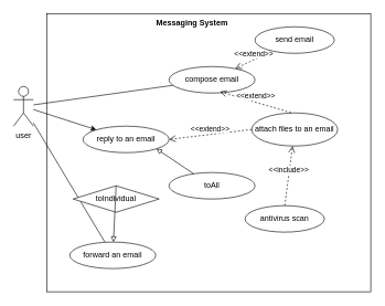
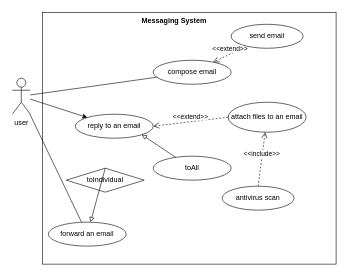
  <mxCell id="0" />
  <mxCell id="1" parent="0" />
  <mxCell id="2" value="" style="html=1;whiteSpace=wrap;" parent="1" vertex="1"><mxGeometry x="70" y="20" width="490" height="420" as="geometry" /></mxCell>
  <mxCell id="3" value="user" style="shape=umlActor;verticalLabelPosition=bottom;verticalAlign=top;html=1;outlineConnect=0;" parent="1" vertex="1"><mxGeometry x="20" y="130" width="30" height="60" as="geometry" /></mxCell>
  <mxCell id="4" value="" style="endArrow=none;html=1;rounded=0;" parent="1" source="3" target="5" edge="1"><mxGeometry width="50" height="50" relative="1" as="geometry"><mxPoint x="100" y="150" as="sourcePoint" /><mxPoint x="123.809" y="125.111" as="targetPoint" /></mxGeometry></mxCell>
  <mxCell id="5" value="compose email" style="ellipse;whiteSpace=wrap;html=1;" parent="1" vertex="1"><mxGeometry x="255" y="100" width="130" height="40" as="geometry" /></mxCell>
  <mxCell id="6" value="" style="endArrow=classic;html=1;rounded=0;" parent="1" source="3" target="7" edge="1"><mxGeometry width="50" height="50" relative="1" as="geometry"><mxPoint x="270" y="260" as="sourcePoint" /><mxPoint x="130" y="170" as="targetPoint" /></mxGeometry></mxCell>
  <mxCell id="7" value="reply to an email" style="ellipse;whiteSpace=wrap;html=1;" parent="1" vertex="1"><mxGeometry x="125" y="190" width="130" height="40" as="geometry" /></mxCell>
  <mxCell id="8" value="&amp;lt;&amp;lt;extend&amp;gt;&amp;gt;" style="html=1;verticalAlign=bottom;endArrow=open;dashed=1;endSize=8;curved=0;rounded=0;" parent="1" source="9" target="5" edge="1"><mxGeometry relative="1" as="geometry"><mxPoint x="370" y="110" as="sourcePoint" /><mxPoint x="250" y="240" as="targetPoint" /></mxGeometry></mxCell>
  <mxCell id="9" value="send email" style="ellipse;whiteSpace=wrap;html=1;" parent="1" vertex="1"><mxGeometry x="385" y="40" width="120" height="40" as="geometry" /></mxCell>
  <mxCell id="10" value="" style="endArrow=none;html=1;rounded=0;" parent="1" source="3" target="11" edge="1"><mxGeometry width="50" height="50" relative="1" as="geometry"><mxPoint x="30" y="159.998" as="sourcePoint" /><mxPoint x="225.773" y="212.9" as="targetPoint" /></mxGeometry></mxCell>
- <mxCell id="11" value="forward an email" style="ellipse;whiteSpace=wrap;html=1;" parent="1" vertex="1"><mxGeometry x="105" y="365" width="130" height="40" as="geometry" /></mxCell>
+ <mxCell id="11" value="forward an email" style="ellipse;whiteSpace=wrap;html=1;" parent="1" vertex="1"><mxGeometry x="80" y="370" width="130" height="40" as="geometry" /></mxCell>
  <mxCell id="12" value="attach files to an email" style="ellipse;whiteSpace=wrap;html=1;" parent="1" vertex="1"><mxGeometry x="380" y="170" width="130" height="50" as="geometry" /></mxCell>
  <mxCell id="13" value="&amp;lt;&amp;lt;include&amp;gt;&amp;gt;" style="html=1;verticalAlign=bottom;endArrow=open;dashed=1;endSize=8;curved=0;rounded=0;exitX=0.5;exitY=0;exitDx=0;exitDy=0;" parent="1" source="14" target="12" edge="1"><mxGeometry relative="1" as="geometry"><mxPoint x="370" y="260" as="sourcePoint" /><mxPoint x="230" y="240" as="targetPoint" /></mxGeometry></mxCell>
  <mxCell id="14" value="antivirus scan" style="ellipse;whiteSpace=wrap;html=1;" parent="1" vertex="1"><mxGeometry x="370" y="310" width="120" height="40" as="geometry" /></mxCell>
  <mxCell id="15" value="Messaging System" style="text;html=1;align=center;verticalAlign=middle;whiteSpace=wrap;rounded=0;fontStyle=1" parent="1" vertex="1"><mxGeometry x="170" y="20" width="240" height="30" as="geometry" /></mxCell>
- <mxCell id="16" value="&amp;lt;&amp;lt;extend&amp;gt;&amp;gt;" style="html=1;verticalAlign=bottom;endArrow=open;dashed=1;endSize=8;curved=0;rounded=0;entryX=0.592;entryY=0.95;entryDx=0;entryDy=0;entryPerimeter=0;exitX=0.458;exitY=-0.008;exitDx=0;exitDy=0;exitPerimeter=0;" edge="1" parent="1" source="12" target="5"><mxGeometry relative="1" as="geometry"><mxPoint x="400" y="180.5" as="sourcePoint" /><mxPoint x="272" y="169.5" as="targetPoint" /></mxGeometry></mxCell>
  <mxCell id="17" value="&amp;lt;&amp;lt;extend&amp;gt;&amp;gt;" style="html=1;verticalAlign=bottom;endArrow=open;dashed=1;endSize=8;curved=0;rounded=0;entryX=1;entryY=0.5;entryDx=0;entryDy=0;exitX=0;exitY=0.5;exitDx=0;exitDy=0;" edge="1" parent="1" source="12" target="7"><mxGeometry relative="1" as="geometry"><mxPoint x="358" y="322" as="sourcePoint" /><mxPoint x="250" y="210" as="targetPoint" /></mxGeometry></mxCell>
  <mxCell id="18" value="toAll" style="ellipse;whiteSpace=wrap;html=1;" vertex="1" parent="1"><mxGeometry x="255" y="260" width="130" height="40" as="geometry" /></mxCell>
  <mxCell id="19" value="toIndividual" style="rhombus;whiteSpace=wrap;html=1;" vertex="1" parent="1"><mxGeometry x="110" y="280" width="130" height="40" as="geometry" /></mxCell>
  <mxCell id="20" value="" style="endArrow=block;html=1;rounded=0;exitX=0.5;exitY=0;exitDx=0;exitDy=0;endFill=0;" edge="1" parent="1" source="19" target="11"><mxGeometry width="50" height="50" relative="1" as="geometry"><mxPoint x="280" y="240" as="sourcePoint" /><mxPoint x="330" y="190" as="targetPoint" /></mxGeometry></mxCell>
  <mxCell id="21" value="" style="endArrow=block;html=1;rounded=0;entryX=1;entryY=1;entryDx=0;entryDy=0;endFill=0;" edge="1" parent="1" source="18" target="7"><mxGeometry width="50" height="50" relative="1" as="geometry"><mxPoint x="200" y="270" as="sourcePoint" /><mxPoint x="215" y="220" as="targetPoint" /></mxGeometry></mxCell>
